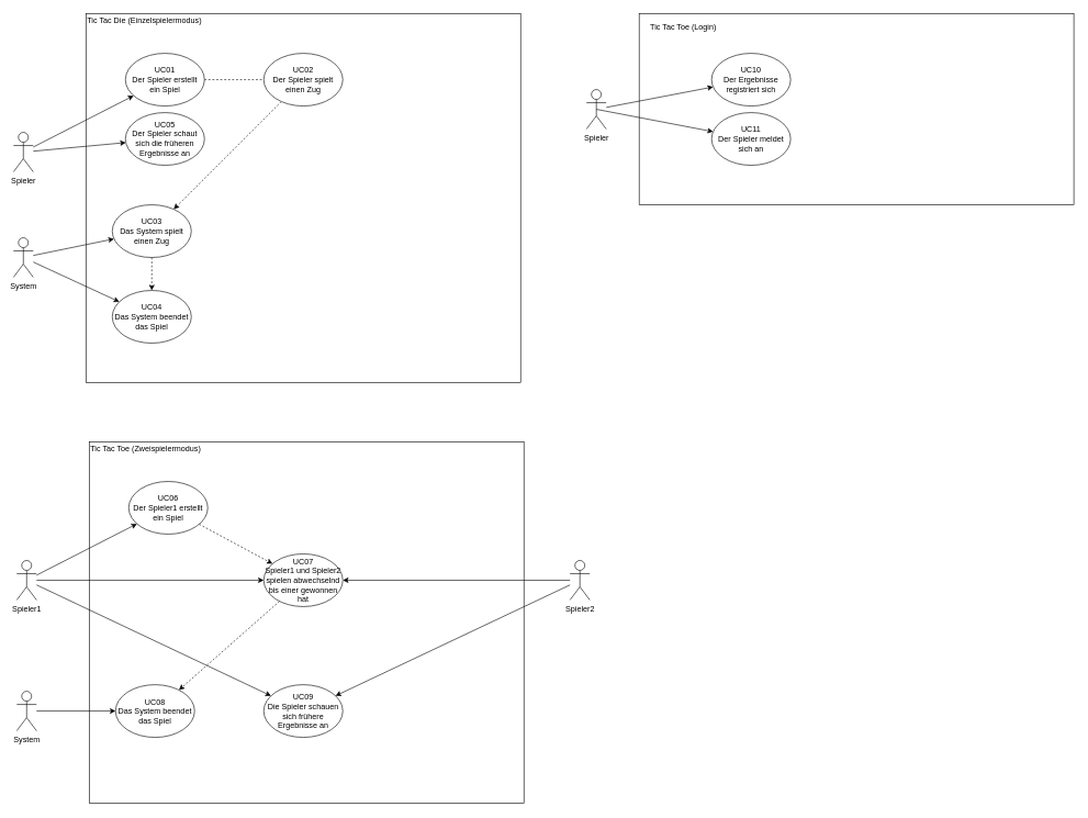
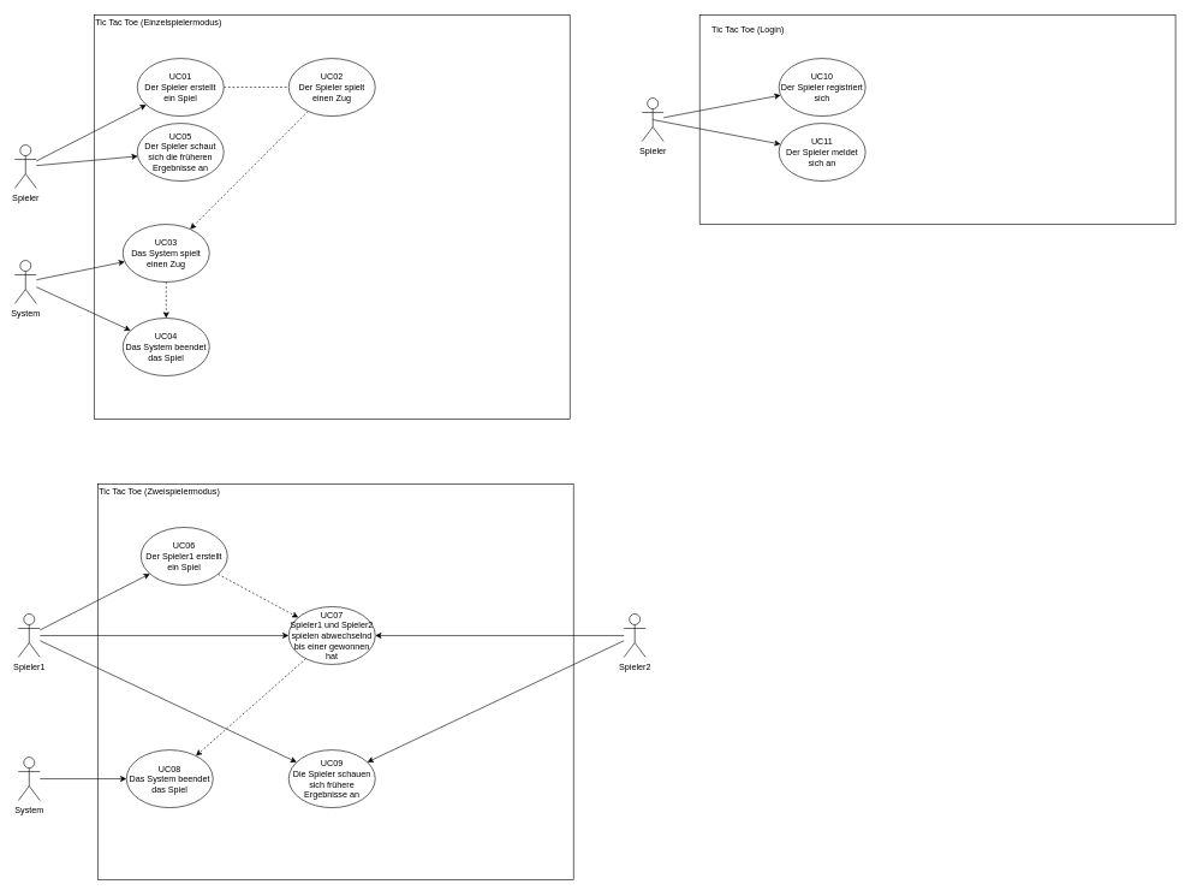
  <mxCell id="0" />
  <mxCell id="1" parent="0" />
  <mxCell id="2" value="" style="rounded=0;whiteSpace=wrap;html=1;align=left;" vertex="1" parent="1"><mxGeometry x="970" y="20" width="660" height="290" as="geometry" /></mxCell>
  <mxCell id="3" value="" style="rounded=0;whiteSpace=wrap;html=1;" parent="1" vertex="1"><mxGeometry x="130" y="20" width="660" height="560" as="geometry" /></mxCell>
  <mxCell id="4" style="rounded=0;orthogonalLoop=1;jettySize=auto;html=1;" parent="1" source="6" target="8" edge="1"><mxGeometry relative="1" as="geometry" /></mxCell>
  <mxCell id="5" style="edgeStyle=none;rounded=0;orthogonalLoop=1;jettySize=auto;html=1;" parent="1" source="6" target="18" edge="1"><mxGeometry relative="1" as="geometry" /></mxCell>
  <mxCell id="6" value="Spieler&lt;br&gt;" style="shape=umlActor;verticalLabelPosition=bottom;labelBackgroundColor=#ffffff;verticalAlign=top;html=1;outlineConnect=0;" parent="1" vertex="1"><mxGeometry x="20" y="200" width="30" height="60" as="geometry" /></mxCell>
  <mxCell id="7" style="edgeStyle=orthogonalEdgeStyle;rounded=0;orthogonalLoop=1;jettySize=auto;html=1;dashed=1;endArrow=none;" parent="1" source="8" target="10" edge="1"><mxGeometry relative="1" as="geometry" /></mxCell>
  <mxCell id="8" value="UC01&lt;br&gt;Der Spieler erstellt ein Spiel&lt;br&gt;" style="ellipse;whiteSpace=wrap;html=1;" parent="1" vertex="1"><mxGeometry x="190" y="80" width="120" height="80" as="geometry" /></mxCell>
  <mxCell id="9" style="edgeStyle=none;rounded=0;orthogonalLoop=1;jettySize=auto;html=1;dashed=1;" parent="1" source="10" target="16" edge="1"><mxGeometry relative="1" as="geometry" /></mxCell>
  <mxCell id="10" value="UC02&lt;br&gt;Der Spieler spielt einen Zug&lt;br&gt;" style="ellipse;whiteSpace=wrap;html=1;" parent="1" vertex="1"><mxGeometry x="400" y="80" width="120" height="80" as="geometry" /></mxCell>
- <mxCell id="11" value="Tic Tac Die (Einzelspielermodus)" style="text;html=1;strokeColor=none;fillColor=none;align=left;verticalAlign=middle;whiteSpace=wrap;rounded=0;" parent="1" vertex="1"><mxGeometry x="130" y="20" width="190" height="20" as="geometry" /></mxCell>
+ <mxCell id="11" value="Tic Tac Toe (Einzelspielermodus)" style="text;html=1;strokeColor=none;fillColor=none;align=left;verticalAlign=middle;whiteSpace=wrap;rounded=0;" parent="1" vertex="1"><mxGeometry x="130" y="20" width="190" height="20" as="geometry" /></mxCell>
  <mxCell id="12" style="edgeStyle=none;rounded=0;orthogonalLoop=1;jettySize=auto;html=1;" parent="1" source="14" target="16" edge="1"><mxGeometry relative="1" as="geometry" /></mxCell>
  <mxCell id="13" style="edgeStyle=none;rounded=0;orthogonalLoop=1;jettySize=auto;html=1;" parent="1" source="14" target="17" edge="1"><mxGeometry relative="1" as="geometry" /></mxCell>
  <mxCell id="14" value="&lt;div style=&quot;text-align: center&quot;&gt;&lt;span&gt;System&lt;/span&gt;&lt;/div&gt;" style="shape=umlActor;verticalLabelPosition=bottom;labelBackgroundColor=#ffffff;verticalAlign=top;html=1;outlineConnect=0;align=center;" parent="1" vertex="1"><mxGeometry x="20" y="360" width="30" height="60" as="geometry" /></mxCell>
  <mxCell id="15" style="edgeStyle=none;rounded=0;orthogonalLoop=1;jettySize=auto;html=1;dashed=1;" parent="1" source="16" target="17" edge="1"><mxGeometry relative="1" as="geometry" /></mxCell>
  <mxCell id="16" value="UC03&lt;br&gt;Das System spielt einen Zug&lt;br&gt;" style="ellipse;whiteSpace=wrap;html=1;align=center;" parent="1" vertex="1"><mxGeometry x="170" y="310" width="120" height="80" as="geometry" /></mxCell>
  <mxCell id="17" value="UC04&lt;br&gt;Das System beendet das Spiel&lt;br&gt;" style="ellipse;whiteSpace=wrap;html=1;align=center;" parent="1" vertex="1"><mxGeometry x="170" y="440" width="120" height="80" as="geometry" /></mxCell>
  <mxCell id="18" value="UC05&lt;br&gt;Der Spieler schaut sich die früheren Ergebnisse an&lt;br&gt;" style="ellipse;whiteSpace=wrap;html=1;align=center;" parent="1" vertex="1"><mxGeometry x="190" y="170" width="120" height="80" as="geometry" /></mxCell>
  <mxCell id="19" value="" style="rounded=0;whiteSpace=wrap;html=1;" parent="1" vertex="1"><mxGeometry x="135" y="670" width="660" height="548.57" as="geometry" /></mxCell>
  <mxCell id="20" style="rounded=0;orthogonalLoop=1;jettySize=auto;html=1;" parent="1" source="23" target="25" edge="1"><mxGeometry relative="1" as="geometry" /></mxCell>
  <mxCell id="21" style="edgeStyle=none;rounded=0;orthogonalLoop=1;jettySize=auto;html=1;" parent="1" source="23" target="31" edge="1"><mxGeometry relative="1" as="geometry" /></mxCell>
  <mxCell id="22" style="edgeStyle=none;rounded=0;orthogonalLoop=1;jettySize=auto;html=1;" parent="1" source="23" target="35" edge="1"><mxGeometry relative="1" as="geometry" /></mxCell>
  <mxCell id="23" value="Spieler1&lt;br&gt;" style="shape=umlActor;verticalLabelPosition=bottom;labelBackgroundColor=#ffffff;verticalAlign=top;html=1;outlineConnect=0;" parent="1" vertex="1"><mxGeometry x="25" y="849.999" width="30" height="60" as="geometry" /></mxCell>
  <mxCell id="24" style="edgeStyle=none;rounded=0;orthogonalLoop=1;jettySize=auto;html=1;dashed=1;" parent="1" source="25" target="31" edge="1"><mxGeometry relative="1" as="geometry" /></mxCell>
  <mxCell id="25" value="UC06&lt;br&gt;Der Spieler1 erstellt ein Spiel" style="ellipse;whiteSpace=wrap;html=1;" parent="1" vertex="1"><mxGeometry x="195" y="729.999" width="120" height="80" as="geometry" /></mxCell>
  <mxCell id="26" value="Tic Tac Toe (Zweispielermodus)&lt;br&gt;" style="text;html=1;strokeColor=none;fillColor=none;align=left;verticalAlign=middle;whiteSpace=wrap;rounded=0;" parent="1" vertex="1"><mxGeometry x="135" y="669.999" width="190" height="20" as="geometry" /></mxCell>
  <mxCell id="27" style="edgeStyle=none;rounded=0;orthogonalLoop=1;jettySize=auto;html=1;" parent="1" source="29" target="31" edge="1"><mxGeometry relative="1" as="geometry" /></mxCell>
  <mxCell id="28" style="edgeStyle=none;rounded=0;orthogonalLoop=1;jettySize=auto;html=1;" parent="1" source="29" target="35" edge="1"><mxGeometry relative="1" as="geometry" /></mxCell>
  <mxCell id="29" value="Spieler2&lt;br&gt;" style="shape=umlActor;verticalLabelPosition=bottom;labelBackgroundColor=#ffffff;verticalAlign=top;html=1;outlineConnect=0;" parent="1" vertex="1"><mxGeometry x="865" y="849.999" width="30" height="60" as="geometry" /></mxCell>
  <mxCell id="30" style="edgeStyle=none;rounded=0;orthogonalLoop=1;jettySize=auto;html=1;dashed=1;" parent="1" source="31" target="34" edge="1"><mxGeometry relative="1" as="geometry" /></mxCell>
  <mxCell id="31" value="UC07&lt;br&gt;Spieler1 und Spieler2 spielen abwechselnd bis einer gewonnen hat" style="ellipse;whiteSpace=wrap;html=1;align=center;" parent="1" vertex="1"><mxGeometry x="400" y="840" width="120" height="80" as="geometry" /></mxCell>
  <mxCell id="32" style="edgeStyle=none;rounded=0;orthogonalLoop=1;jettySize=auto;html=1;" parent="1" source="33" target="34" edge="1"><mxGeometry relative="1" as="geometry" /></mxCell>
  <mxCell id="33" value="&lt;div style=&quot;text-align: center&quot;&gt;&lt;span&gt;System&lt;/span&gt;&lt;/div&gt;" style="shape=umlActor;verticalLabelPosition=bottom;labelBackgroundColor=#ffffff;verticalAlign=top;html=1;outlineConnect=0;align=center;" parent="1" vertex="1"><mxGeometry x="25" y="1048.57" width="30" height="60" as="geometry" /></mxCell>
  <mxCell id="34" value="UC08&lt;br&gt;Das System beendet das Spiel" style="ellipse;whiteSpace=wrap;html=1;align=center;" parent="1" vertex="1"><mxGeometry x="175" y="1038.57" width="120" height="80" as="geometry" /></mxCell>
  <mxCell id="35" value="UC09&lt;br&gt;Die Spieler schauen sich frühere Ergebnisse an" style="ellipse;whiteSpace=wrap;html=1;align=center;" parent="1" vertex="1"><mxGeometry x="400" y="1038.57" width="120" height="80" as="geometry" /></mxCell>
- <mxCell id="36" value="UC10&lt;br&gt;Der Ergebnisse registriert sich" style="ellipse;whiteSpace=wrap;html=1;align=center;" vertex="1" parent="1"><mxGeometry x="1080" y="80" width="120" height="80" as="geometry" /></mxCell>
+ <mxCell id="36" value="UC10&lt;br&gt;Der Spieler registriert sich" style="ellipse;whiteSpace=wrap;html=1;align=center;" vertex="1" parent="1"><mxGeometry x="1080" y="80" width="120" height="80" as="geometry" /></mxCell>
  <mxCell id="37" value="UC11&lt;br&gt;Der Spieler meldet sich an" style="ellipse;whiteSpace=wrap;html=1;align=center;" vertex="1" parent="1"><mxGeometry x="1080" y="170" width="120" height="80" as="geometry" /></mxCell>
  <mxCell id="38" value="Spieler&lt;br&gt;" style="shape=umlActor;verticalLabelPosition=bottom;labelBackgroundColor=#ffffff;verticalAlign=top;html=1;outlineConnect=0;" vertex="1" parent="1"><mxGeometry x="890" y="135" width="30" height="60" as="geometry" /></mxCell>
  <mxCell id="39" value="Tic Tac Toe (Login)" style="text;html=1;strokeColor=none;fillColor=none;align=left;verticalAlign=middle;whiteSpace=wrap;rounded=0;" vertex="1" parent="1"><mxGeometry x="985" y="30" width="190" height="20" as="geometry" /></mxCell>
  <mxCell id="40" style="edgeStyle=none;rounded=0;orthogonalLoop=1;jettySize=auto;html=1;" edge="1" parent="1" source="38" target="36"><mxGeometry relative="1" as="geometry"><mxPoint x="930" y="160.005" as="sourcePoint" /><mxPoint x="1070.576" y="146.928" as="targetPoint" /></mxGeometry></mxCell>
  <mxCell id="41" style="edgeStyle=none;rounded=0;orthogonalLoop=1;jettySize=auto;html=1;exitX=0.5;exitY=0.5;exitDx=0;exitDy=0;exitPerimeter=0;" edge="1" parent="1" source="38" target="37"><mxGeometry relative="1" as="geometry"><mxPoint x="930" y="172.128" as="sourcePoint" /><mxPoint x="1092.332" y="141.043" as="targetPoint" /></mxGeometry></mxCell>
